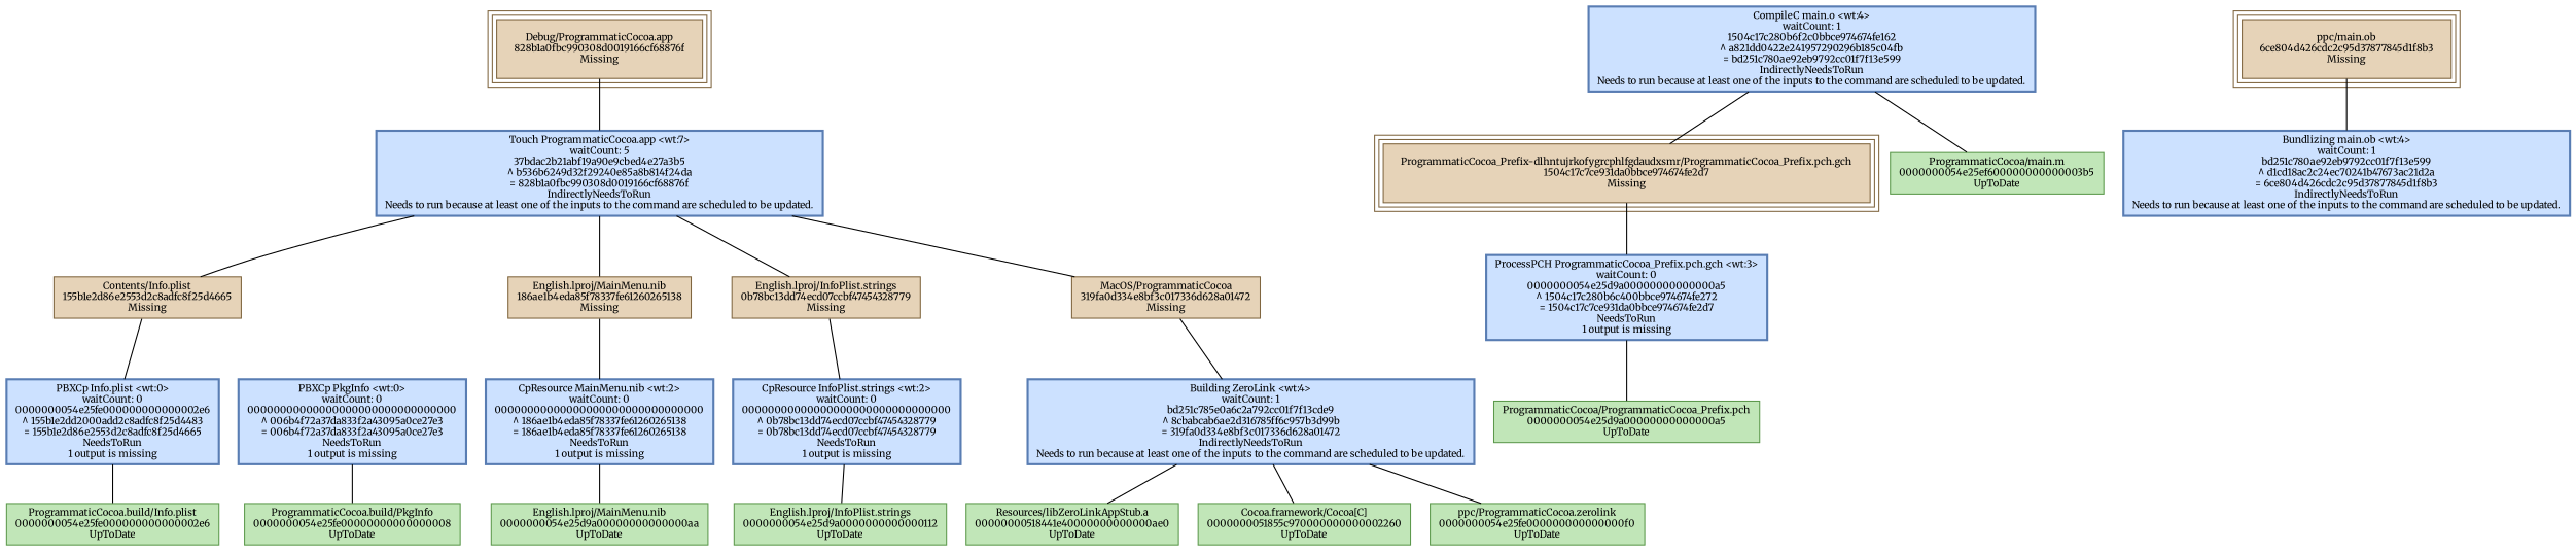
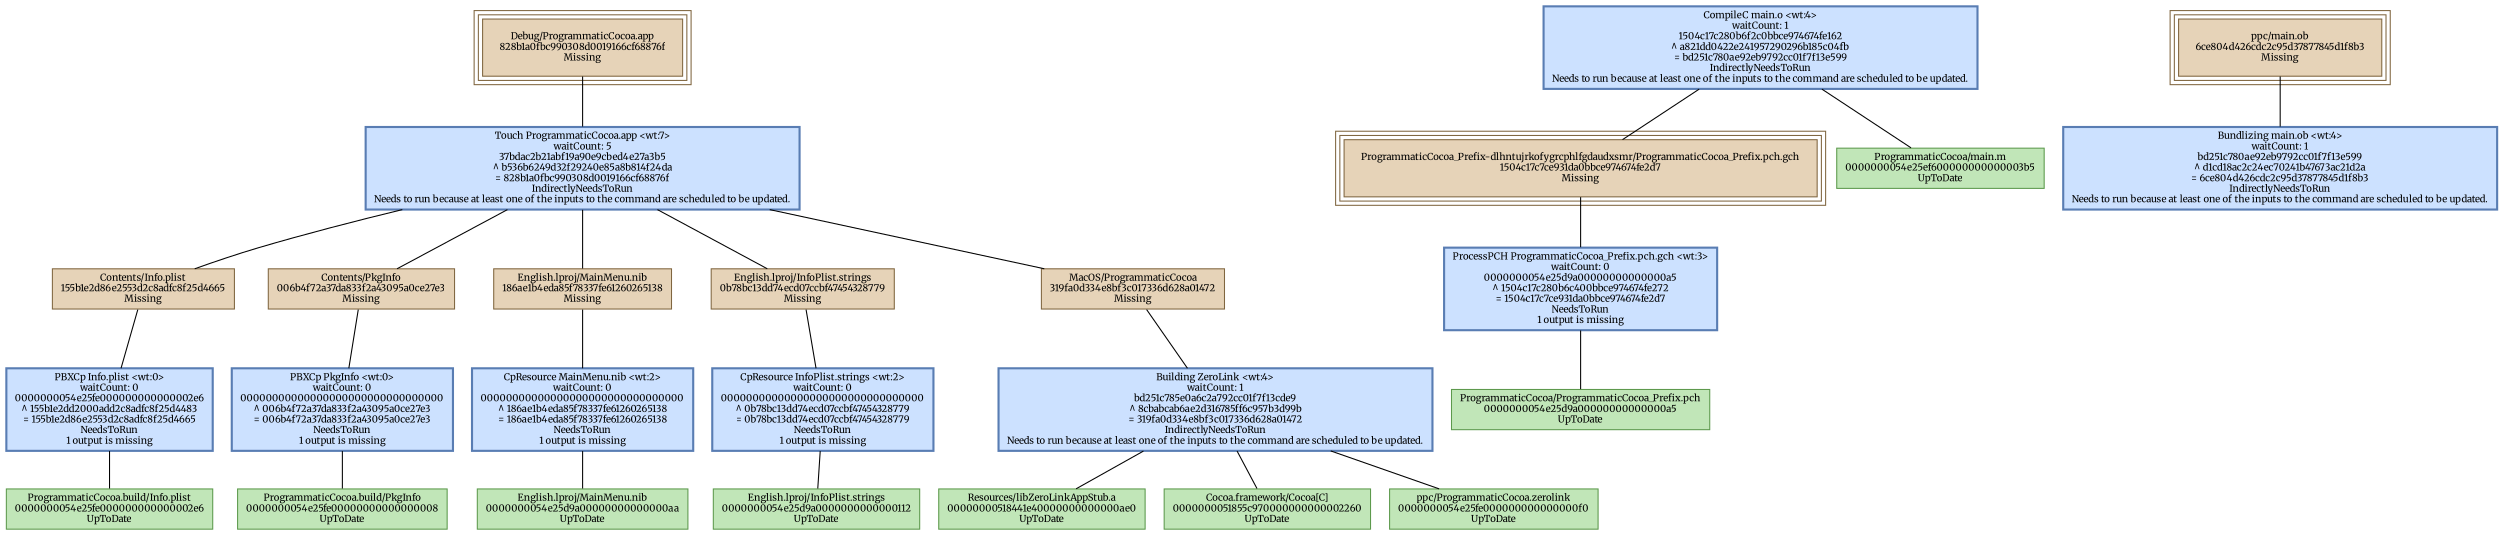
  digraph {
    concentrate=false
    fontname=Merriweather
    node [color="0.6 0.5 0.7" fillcolor="0.6 0.2 1.0" fontname=Merriweather fontsize=9 shape=box style=filled]
    edge [arrowhead=none arrowtail=normal color=black fontname=Merriweather style=solid]
    n1 [color="0.1 0.5 0.5" fillcolor="0.1 0.2 0.9" label="Debug/ProgrammaticCocoa.app\n828b1a0fbc990308d0019166cf68876f\nMissing" peripheries=3]
    n2 [label="Touch ProgrammaticCocoa.app <wt:7>\nwaitCount: 5\n37bdac2b21abf19a90e9cbed4e27a3b5\n^ b536b6249d32f29240e85a8b814f24da\n= 828b1a0fbc990308d0019166cf68876f\nIndirectlyNeedsToRun\nNeeds to run because at least one of the inputs to the command are scheduled to be updated." style="filled,bold"]
    n3 [color="0.1 0.5 0.5" fillcolor="0.1 0.2 0.9" label="Contents/Info.plist\n155b1e2d86e2553d2c8adfc8f25d4665\nMissing"]
+   n4 [color="0.1 0.5 0.5" fillcolor="0.1 0.2 0.9" label="Contents/PkgInfo\n006b4f72a37da833f2a43095a0ce27e3\nMissing"]
    n5 [color="0.1 0.5 0.5" fillcolor="0.1 0.2 0.9" label="English.lproj/MainMenu.nib\n186ae1b4eda85f78337fe61260265138\nMissing"]
    n6 [color="0.1 0.5 0.5" fillcolor="0.1 0.2 0.9" label="English.lproj/InfoPlist.strings\n0b78bc13dd74ecd07ccbf47454328779\nMissing"]
    n7 [color="0.1 0.5 0.5" fillcolor="0.1 0.2 0.9" label="MacOS/ProgrammaticCocoa\n319fa0d334e8bf3c017336d628a01472\nMissing"]
    n8 [label="PBXCp Info.plist <wt:0>\nwaitCount: 0\n0000000054e25fe000000000000002e6\n^ 155b1e2dd2000add2c8adfc8f25d4483\n= 155b1e2d86e2553d2c8adfc8f25d4665\nNeedsToRun\n1 output is missing" style="filled,bold"]
    n9 [color="0.3 0.5 0.6" fillcolor="0.3 0.2 0.9" label="ProgrammaticCocoa.build/Info.plist\n0000000054e25fe000000000000002e6\nUpToDate"]
    n10 [label="PBXCp PkgInfo <wt:0>\nwaitCount: 0\n00000000000000000000000000000000\n^ 006b4f72a37da833f2a43095a0ce27e3\n= 006b4f72a37da833f2a43095a0ce27e3\nNeedsToRun\n1 output is missing" style="filled,bold"]
    n11 [color="0.3 0.5 0.6" fillcolor="0.3 0.2 0.9" label="ProgrammaticCocoa.build/PkgInfo\n0000000054e25fe00000000000000008\nUpToDate"]
    n12 [label="CpResource MainMenu.nib <wt:2>\nwaitCount: 0\n00000000000000000000000000000000\n^ 186ae1b4eda85f78337fe61260265138\n= 186ae1b4eda85f78337fe61260265138\nNeedsToRun\n1 output is missing" style="filled,bold"]
    n13 [color="0.3 0.5 0.6" fillcolor="0.3 0.2 0.9" label="English.lproj/MainMenu.nib\n0000000054e25d9a00000000000000aa\nUpToDate"]
    n14 [label="CpResource InfoPlist.strings <wt:2>\nwaitCount: 0\n00000000000000000000000000000000\n^ 0b78bc13dd74ecd07ccbf47454328779\n= 0b78bc13dd74ecd07ccbf47454328779\nNeedsToRun\n1 output is missing" style="filled,bold"]
    n15 [color="0.3 0.5 0.6" fillcolor="0.3 0.2 0.9" label="English.lproj/InfoPlist.strings\n0000000054e25d9a0000000000000112\nUpToDate"]
    n16 [label="CompileC main.o <wt:4>\nwaitCount: 1\n1504c17c280b6f2c0bbce974674fe162\n^ a821dd0422e241957290296b185c04fb\n= bd251c780ae92eb9792cc01f7f13e599\nIndirectlyNeedsToRun\nNeeds to run because at least one of the inputs to the command are scheduled to be updated." style="filled,bold"]
    n17 [color="0.1 0.5 0.5" fillcolor="0.1 0.2 0.9" label="ProgrammaticCocoa_Prefix-dlhntujrkofygrcphlfgdaudxsmr/ProgrammaticCocoa_Prefix.pch.gch\n1504c17c7ce931da0bbce974674fe2d7\nMissing" peripheries=3]
    n18 [color="0.3 0.5 0.6" fillcolor="0.3 0.2 0.9" label="ProgrammaticCocoa/main.m\n0000000054e25ef600000000000003b5\nUpToDate"]
    n19 [color="0.3 0.5 0.6" fillcolor="0.3 0.2 0.9" label="ProgrammaticCocoa/ProgrammaticCocoa_Prefix.pch\n0000000054e25d9a00000000000000a5\nUpToDate"]
    n20 [label="ProcessPCH ProgrammaticCocoa_Prefix.pch.gch <wt:3>\nwaitCount: 0\n0000000054e25d9a00000000000000a5\n^ 1504c17c280b6c400bbce974674fe272\n= 1504c17c7ce931da0bbce974674fe2d7\nNeedsToRun\n1 output is missing" style="filled,bold"]
    n21 [label="Building ZeroLink <wt:4>\nwaitCount: 1\nbd251c785e0a6c2a792cc01f7f13cde9\n^ 8cbabcab6ae2d316785ff6c957b3d99b\n= 319fa0d334e8bf3c017336d628a01472\nIndirectlyNeedsToRun\nNeeds to run because at least one of the inputs to the command are scheduled to be updated." style="filled,bold"]
    n22 [color="0.3 0.5 0.6" fillcolor="0.3 0.2 0.9" label="Resources/libZeroLinkAppStub.a\n00000000518441e40000000000000ae0\nUpToDate"]
    n23 [color="0.3 0.5 0.6" fillcolor="0.3 0.2 0.9" label="Cocoa.framework/Cocoa[C]\n0000000051855c970000000000002260\nUpToDate"]
    n24 [color="0.3 0.5 0.6" fillcolor="0.3 0.2 0.9" label="ppc/ProgrammaticCocoa.zerolink\n0000000054e25fe000000000000000f0\nUpToDate"]
    n25 [color="0.1 0.5 0.5" fillcolor="0.1 0.2 0.9" label="ppc/main.ob\n6ce804d426cdc2c95d37877845d1f8b3\nMissing" peripheries=3]
    n26 [label="Bundlizing main.ob <wt:4>\nwaitCount: 1\nbd251c780ae92eb9792cc01f7f13e599\n^ d1cd18ac2c24ec70241b47673ac21d2a\n= 6ce804d426cdc2c95d37877845d1f8b3\nIndirectlyNeedsToRun\nNeeds to run because at least one of the inputs to the command are scheduled to be updated." style="filled,bold"]
    n1 -> n2
    n2 -> n3
+   n2 -> n4
    n2 -> n5
    n2 -> n6
    n2 -> n7
    n3 -> n8
+   n4 -> n10
    n5 -> n12
    n6 -> n14
    n7 -> n21
    n8 -> n9
    n10 -> n11
    n12 -> n13
    n14 -> n15
    n16 -> n17
    n16 -> n18
    n17 -> n20
    n20 -> n19
    n21 -> n22
    n21 -> n23
    n21 -> n24
    n25 -> n26
  }
